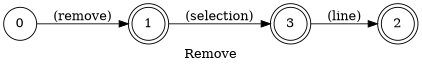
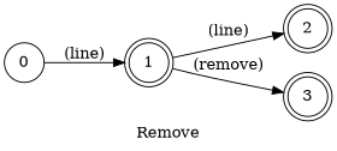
  digraph {
    desc="Removes the current line or the current selection"
    examples="\n        remove line,\n        remove selection\n    "
    label=Remove
    lang="en-US"
    langName=English
    rankdir=LR
    title=Remove
    node [shape=doublecircle]
    edge [normalizer=boolean]
    0 [shape=circle]
    1
    2
    3
-   0 -> 1 [label="(remove)" normalizer=""]
-   3 -> 2 [label="(line)" store=isLine]
-   1 -> 3 [label="(selection)" store=isSelection]
+   0 -> 1 [label="(line)" normalizer=""]
+   1 -> 2 [label="(line)" store=isLine]
+   1 -> 3 [label="(remove)" store=isSelection]
  }
